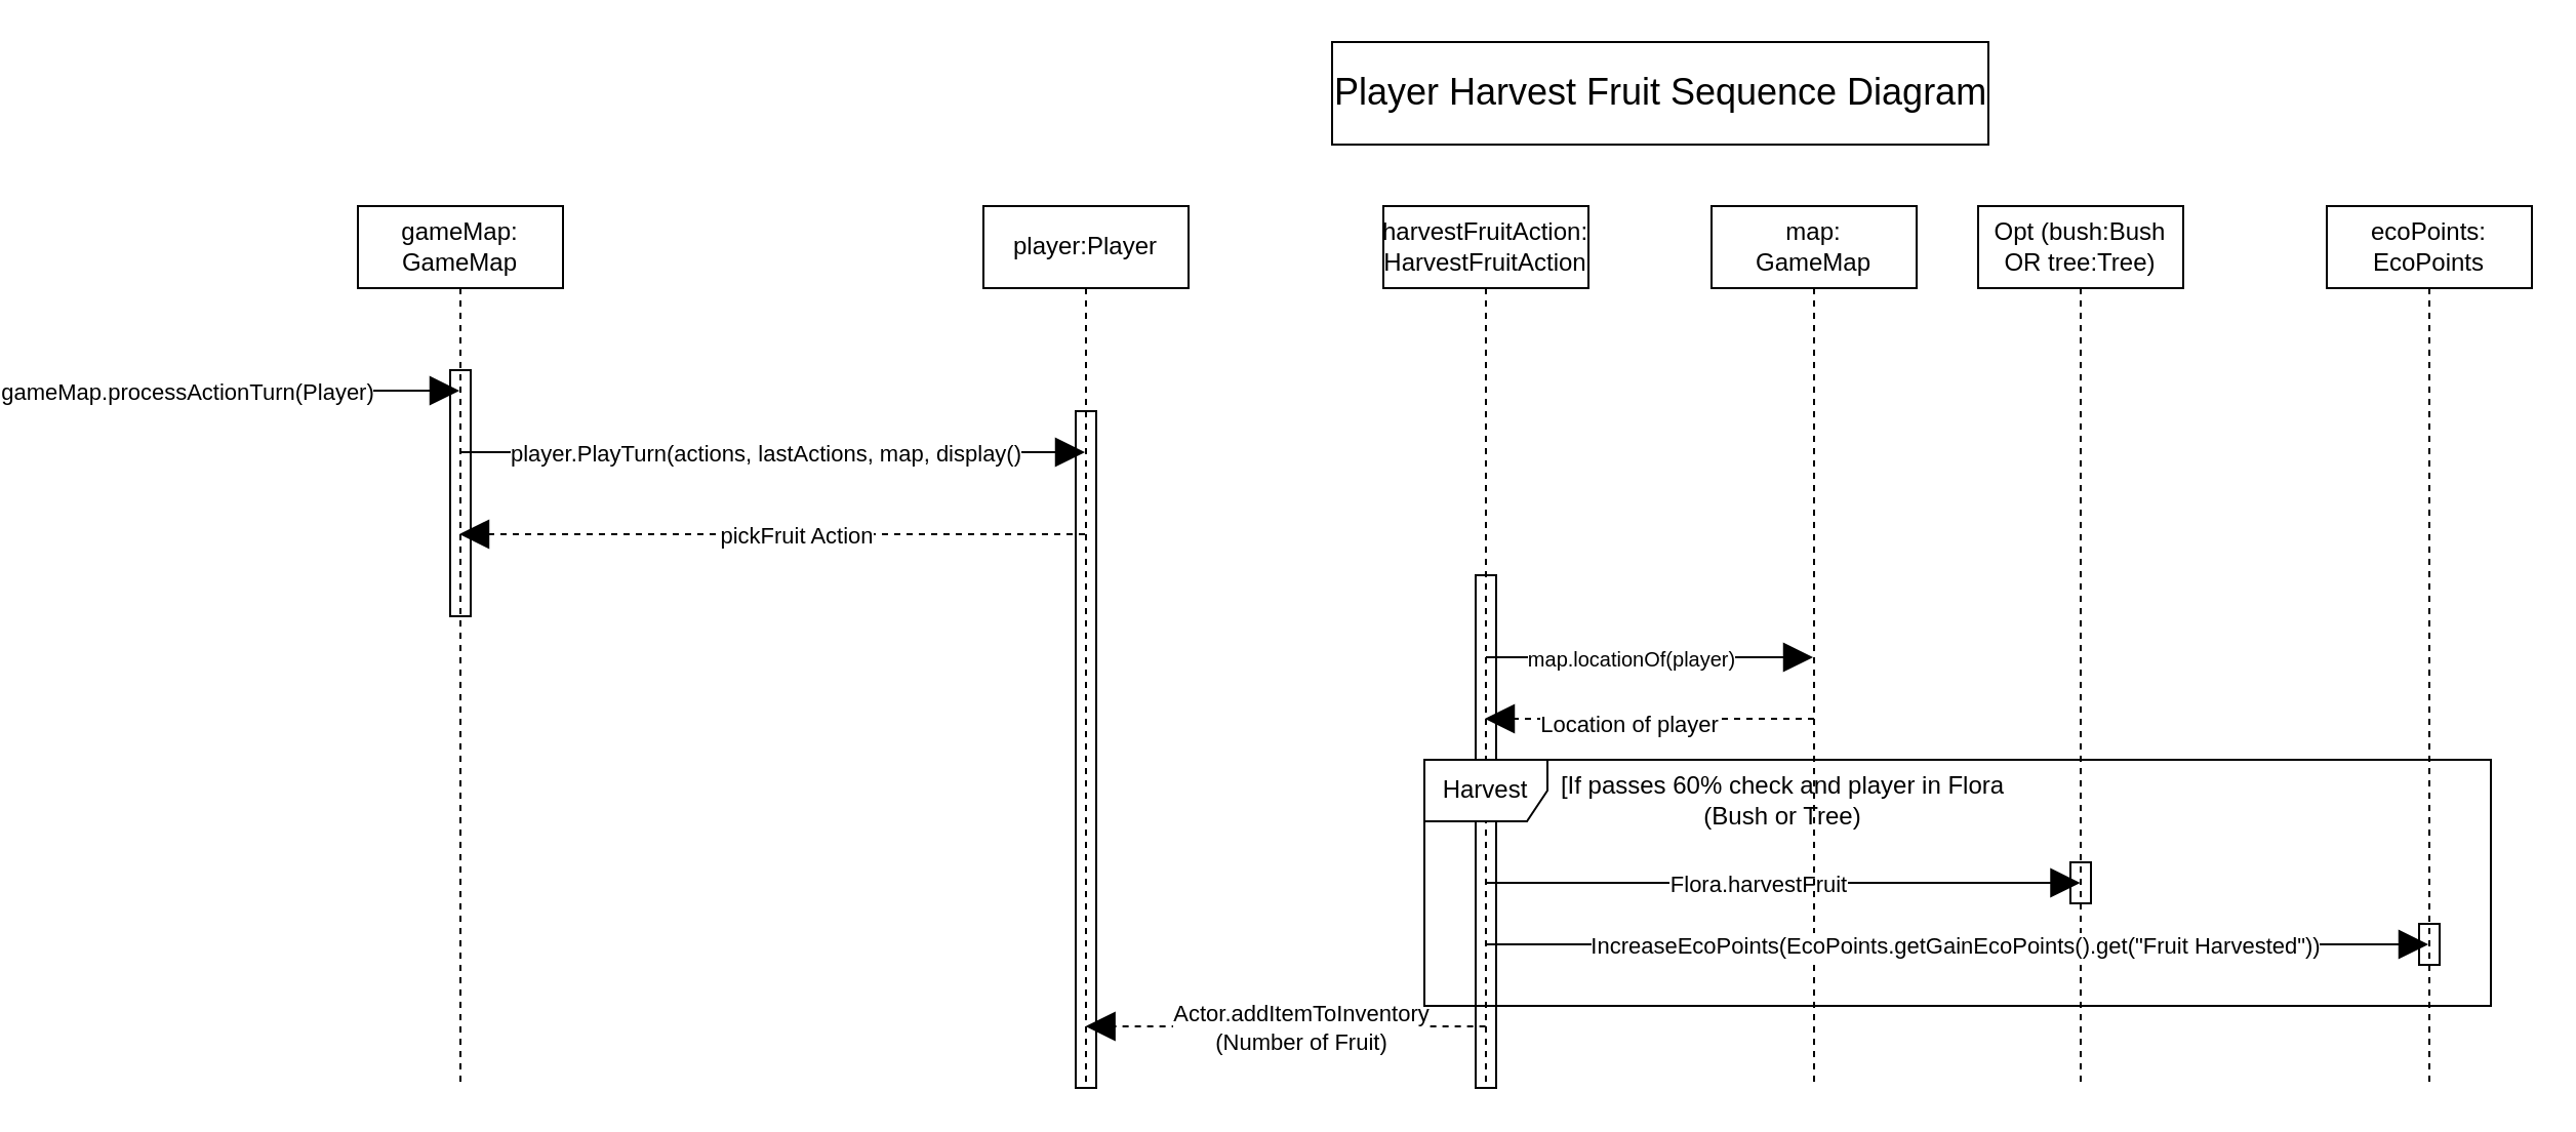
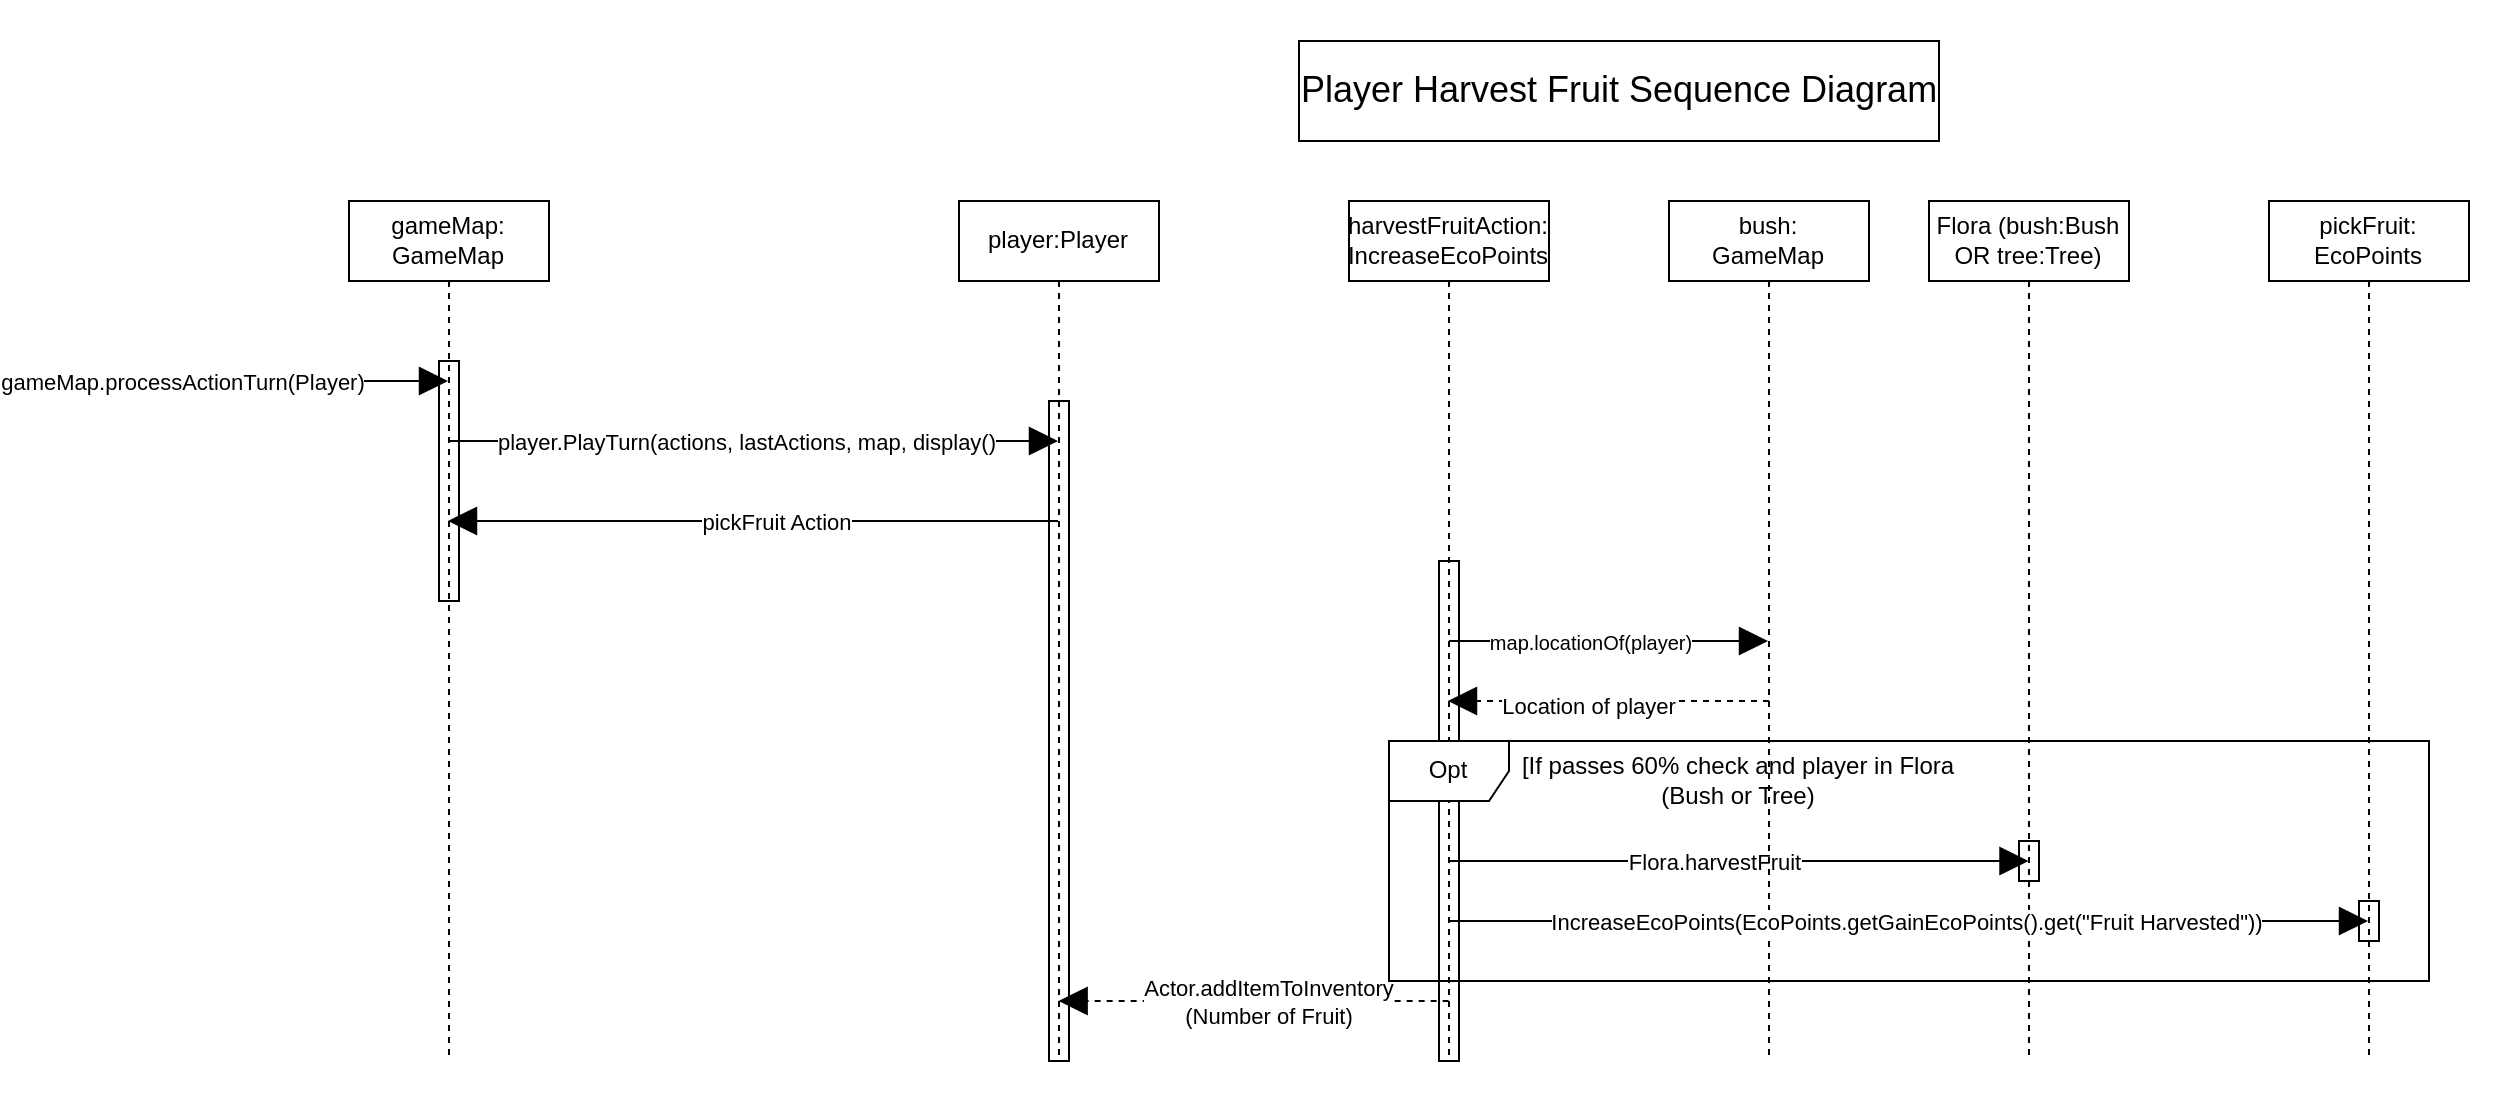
  <mxCell id="0" />
  <mxCell id="1" parent="0" />
  <mxCell id="2" value="gameMap:&lt;br&gt;GameMap" style="shape=umlLifeline;perimeter=lifelinePerimeter;whiteSpace=wrap;html=1;container=1;collapsible=0;recursiveResize=0;outlineConnect=0;" parent="1" vertex="1"><mxGeometry x="170" y="100" width="100" height="430" as="geometry" /></mxCell>
  <mxCell id="3" value="" style="endArrow=block;endFill=1;endSize=12;html=1;" parent="2" target="6" edge="1"><mxGeometry width="160" relative="1" as="geometry"><mxPoint x="50" y="120" as="sourcePoint" /><mxPoint x="210" y="120" as="targetPoint" /></mxGeometry></mxCell>
  <mxCell id="4" value="player.PlayTurn(actions, lastActions, map, display()" style="edgeLabel;html=1;align=center;verticalAlign=middle;resizable=0;points=[];" parent="3" vertex="1" connectable="0"><mxGeometry x="-0.45" y="-1" relative="1" as="geometry"><mxPoint x="64" y="-1" as="offset" /></mxGeometry></mxCell>
  <mxCell id="5" value="" style="html=1;points=[];perimeter=orthogonalPerimeter;fillColor=none;" parent="2" vertex="1"><mxGeometry x="45" y="80" width="10" height="120" as="geometry" /></mxCell>
  <mxCell id="6" value="player:Player" style="shape=umlLifeline;perimeter=lifelinePerimeter;whiteSpace=wrap;html=1;container=1;collapsible=0;recursiveResize=0;outlineConnect=0;" parent="1" vertex="1"><mxGeometry x="475" y="100" width="100" height="430" as="geometry" /></mxCell>
  <mxCell id="7" value="" style="html=1;points=[];perimeter=orthogonalPerimeter;fillColor=none;" parent="6" vertex="1"><mxGeometry x="45" y="100" width="10" height="330" as="geometry" /></mxCell>
  <mxCell id="8" value="" style="endArrow=block;endFill=1;endSize=12;html=1;" parent="1" target="2" edge="1"><mxGeometry width="160" relative="1" as="geometry"><mxPoint x="20" y="190" as="sourcePoint" /><mxPoint x="140" y="190" as="targetPoint" /></mxGeometry></mxCell>
  <mxCell id="9" value="gameMap.processActionTurn(Player)" style="edgeLabel;html=1;align=center;verticalAlign=middle;resizable=0;points=[];" parent="8" vertex="1" connectable="0"><mxGeometry x="-0.579" relative="1" as="geometry"><mxPoint x="24" as="offset" /></mxGeometry></mxCell>
- <mxCell id="10" value="" style="endArrow=block;dashed=1;endFill=1;endSize=12;html=1;" parent="1" source="6" target="2" edge="1"><mxGeometry width="160" relative="1" as="geometry"><mxPoint x="450" y="270" as="sourcePoint" /><mxPoint x="310" y="270" as="targetPoint" /><Array as="points"><mxPoint x="370" y="260" /></Array></mxGeometry></mxCell>
+ <mxCell id="10" value="" style="endArrow=block;dashed=0;endFill=1;endSize=12;html=1;" parent="1" source="6" target="2" edge="1"><mxGeometry width="160" relative="1" as="geometry"><mxPoint x="450" y="270" as="sourcePoint" /><mxPoint x="310" y="270" as="targetPoint" /><Array as="points"><mxPoint x="370" y="260" /></Array></mxGeometry></mxCell>
  <mxCell id="11" value="pickFruit Action" style="edgeLabel;html=1;align=center;verticalAlign=middle;resizable=0;points=[];" parent="10" vertex="1" connectable="0"><mxGeometry x="0.397" relative="1" as="geometry"><mxPoint x="72" as="offset" /></mxGeometry></mxCell>
- <mxCell id="12" value="Opt (bush:Bush OR tree:Tree)" style="shape=umlLifeline;perimeter=lifelinePerimeter;whiteSpace=wrap;html=1;container=1;collapsible=0;recursiveResize=0;outlineConnect=0;" parent="1" vertex="1"><mxGeometry x="960" y="100" width="100" height="430" as="geometry" /></mxCell>
- <mxCell id="13" value="harvestFruitAction:&lt;br&gt;HarvestFruitAction" style="shape=umlLifeline;perimeter=lifelinePerimeter;whiteSpace=wrap;html=1;container=1;collapsible=0;recursiveResize=0;outlineConnect=0;" parent="1" vertex="1"><mxGeometry x="670" y="100" width="100" height="430" as="geometry" /></mxCell>
+ <mxCell id="12" value="Flora (bush:Bush OR tree:Tree)" style="shape=umlLifeline;perimeter=lifelinePerimeter;whiteSpace=wrap;html=1;container=1;collapsible=0;recursiveResize=0;outlineConnect=0;" parent="1" vertex="1"><mxGeometry x="960" y="100" width="100" height="430" as="geometry" /></mxCell>
+ <mxCell id="13" value="harvestFruitAction:&lt;br&gt;IncreaseEcoPoints" style="shape=umlLifeline;perimeter=lifelinePerimeter;whiteSpace=wrap;html=1;container=1;collapsible=0;recursiveResize=0;outlineConnect=0;" parent="1" vertex="1"><mxGeometry x="670" y="100" width="100" height="430" as="geometry" /></mxCell>
  <mxCell id="14" value="" style="endArrow=block;endFill=1;endSize=12;html=1;" parent="13" target="21" edge="1"><mxGeometry width="160" relative="1" as="geometry"><mxPoint x="50" y="220" as="sourcePoint" /><mxPoint x="210" y="220" as="targetPoint" /></mxGeometry></mxCell>
  <mxCell id="15" value="&lt;font style=&quot;font-size: 10px&quot;&gt;map.locationOf(player)&lt;/font&gt;" style="edgeLabel;html=1;align=center;verticalAlign=middle;resizable=0;points=[];" parent="14" vertex="1" connectable="0"><mxGeometry x="-0.262" y="2" relative="1" as="geometry"><mxPoint x="11" y="2" as="offset" /></mxGeometry></mxCell>
  <mxCell id="16" value="" style="html=1;points=[];perimeter=orthogonalPerimeter;fillColor=none;" parent="13" vertex="1"><mxGeometry x="45" y="180" width="10" height="250" as="geometry" /></mxCell>
  <mxCell id="17" value="" style="endArrow=block;dashed=1;endFill=1;endSize=12;html=1;snapToPoint=0;" parent="1" edge="1"><mxGeometry width="160" relative="1" as="geometry"><mxPoint x="719.81" y="500" as="sourcePoint" /><mxPoint x="524.81" y="500" as="targetPoint" /></mxGeometry></mxCell>
  <mxCell id="18" value="Actor.addItemToInventory&lt;br&gt;(Number of Fruit)" style="edgeLabel;html=1;align=center;verticalAlign=middle;resizable=0;points=[];" parent="17" vertex="1" connectable="0"><mxGeometry x="0.268" y="1" relative="1" as="geometry"><mxPoint x="34" y="-1" as="offset" /></mxGeometry></mxCell>
  <mxCell id="19" value="" style="endArrow=block;endFill=1;endSize=12;html=1;snapToPoint=1;" parent="1" edge="1"><mxGeometry width="160" relative="1" as="geometry"><mxPoint x="720.25" y="430" as="sourcePoint" /><mxPoint x="1009.75" y="430" as="targetPoint" /></mxGeometry></mxCell>
  <mxCell id="20" value="Flora.harvestFruit" style="edgeLabel;html=1;align=center;verticalAlign=middle;resizable=0;points=[];" parent="19" vertex="1" connectable="0"><mxGeometry x="-0.43" y="-1" relative="1" as="geometry"><mxPoint x="49" y="-1" as="offset" /></mxGeometry></mxCell>
- <mxCell id="21" value="map:&lt;br&gt;GameMap" style="shape=umlLifeline;perimeter=lifelinePerimeter;whiteSpace=wrap;html=1;container=1;collapsible=0;recursiveResize=0;outlineConnect=0;" parent="1" vertex="1"><mxGeometry x="830" y="100" width="100" height="430" as="geometry" /></mxCell>
+ <mxCell id="21" value="bush:&lt;br&gt;GameMap" style="shape=umlLifeline;perimeter=lifelinePerimeter;whiteSpace=wrap;html=1;container=1;collapsible=0;recursiveResize=0;outlineConnect=0;" parent="1" vertex="1"><mxGeometry x="830" y="100" width="100" height="430" as="geometry" /></mxCell>
  <mxCell id="22" value="" style="endArrow=block;dashed=1;endFill=1;endSize=12;html=1;" parent="21" target="13" edge="1"><mxGeometry width="160" relative="1" as="geometry"><mxPoint x="50" y="250" as="sourcePoint" /><mxPoint x="210" y="250" as="targetPoint" /></mxGeometry></mxCell>
  <mxCell id="23" value="Location of player" style="edgeLabel;html=1;align=center;verticalAlign=middle;resizable=0;points=[];" parent="22" vertex="1" connectable="0"><mxGeometry x="0.243" y="2" relative="1" as="geometry"><mxPoint x="9" as="offset" /></mxGeometry></mxCell>
- <mxCell id="24" value="Harvest" style="shape=umlFrame;whiteSpace=wrap;html=1;" parent="1" vertex="1"><mxGeometry x="690" y="370" width="520" height="120" as="geometry" /></mxCell>
+ <mxCell id="24" value="Opt" style="shape=umlFrame;whiteSpace=wrap;html=1;" parent="1" vertex="1"><mxGeometry x="690" y="370" width="520" height="120" as="geometry" /></mxCell>
  <mxCell id="25" value="[If passes 60% check and player in Flora (Bush or Tree)" style="text;html=1;strokeColor=none;fillColor=none;align=center;verticalAlign=middle;whiteSpace=wrap;rounded=0;" parent="1" vertex="1"><mxGeometry x="750" y="380" width="230" height="20" as="geometry" /></mxCell>
  <mxCell id="26" value="" style="html=1;points=[];perimeter=orthogonalPerimeter;fillColor=none;" parent="1" vertex="1"><mxGeometry x="1005" y="420" width="10" height="20" as="geometry" /></mxCell>
- <mxCell id="27" value="ecoPoints:&lt;br&gt;EcoPoints" style="shape=umlLifeline;perimeter=lifelinePerimeter;whiteSpace=wrap;html=1;container=1;collapsible=0;recursiveResize=0;outlineConnect=0;" parent="1" vertex="1"><mxGeometry x="1130" y="100" width="100" height="430" as="geometry" /></mxCell>
+ <mxCell id="27" value="pickFruit:&lt;br&gt;EcoPoints" style="shape=umlLifeline;perimeter=lifelinePerimeter;whiteSpace=wrap;html=1;container=1;collapsible=0;recursiveResize=0;outlineConnect=0;" parent="1" vertex="1"><mxGeometry x="1130" y="100" width="100" height="430" as="geometry" /></mxCell>
  <mxCell id="28" value="" style="html=1;points=[];perimeter=orthogonalPerimeter;fillColor=none;" parent="27" vertex="1"><mxGeometry x="45" y="350" width="10" height="20" as="geometry" /></mxCell>
  <mxCell id="29" value="" style="endArrow=block;endFill=1;endSize=12;html=1;" parent="1" target="27" edge="1"><mxGeometry width="160" relative="1" as="geometry"><mxPoint x="720" y="460" as="sourcePoint" /><mxPoint x="890" y="460" as="targetPoint" /></mxGeometry></mxCell>
  <mxCell id="30" value="IncreaseEcoPoints(EcoPoints.getGainEcoPoints().get(&quot;Fruit Harvested&quot;))" style="edgeLabel;html=1;align=center;verticalAlign=middle;resizable=0;points=[];" parent="29" vertex="1" connectable="0"><mxGeometry x="-0.228" relative="1" as="geometry"><mxPoint x="51" as="offset" /></mxGeometry></mxCell>
  <mxCell id="31" value="&lt;font style=&quot;font-size: 18px&quot;&gt;Player Harvest Fruit Sequence Diagram&lt;/font&gt;" style="html=1;" parent="1" vertex="1"><mxGeometry x="645" y="20" width="320" height="50" as="geometry" /></mxCell>
